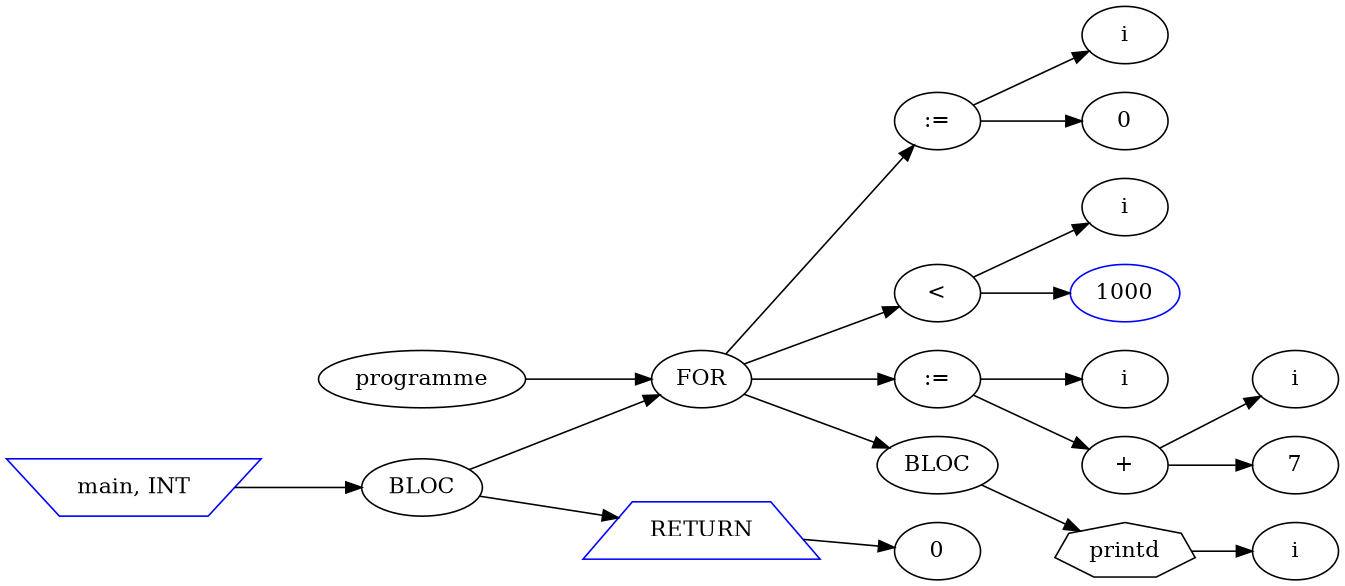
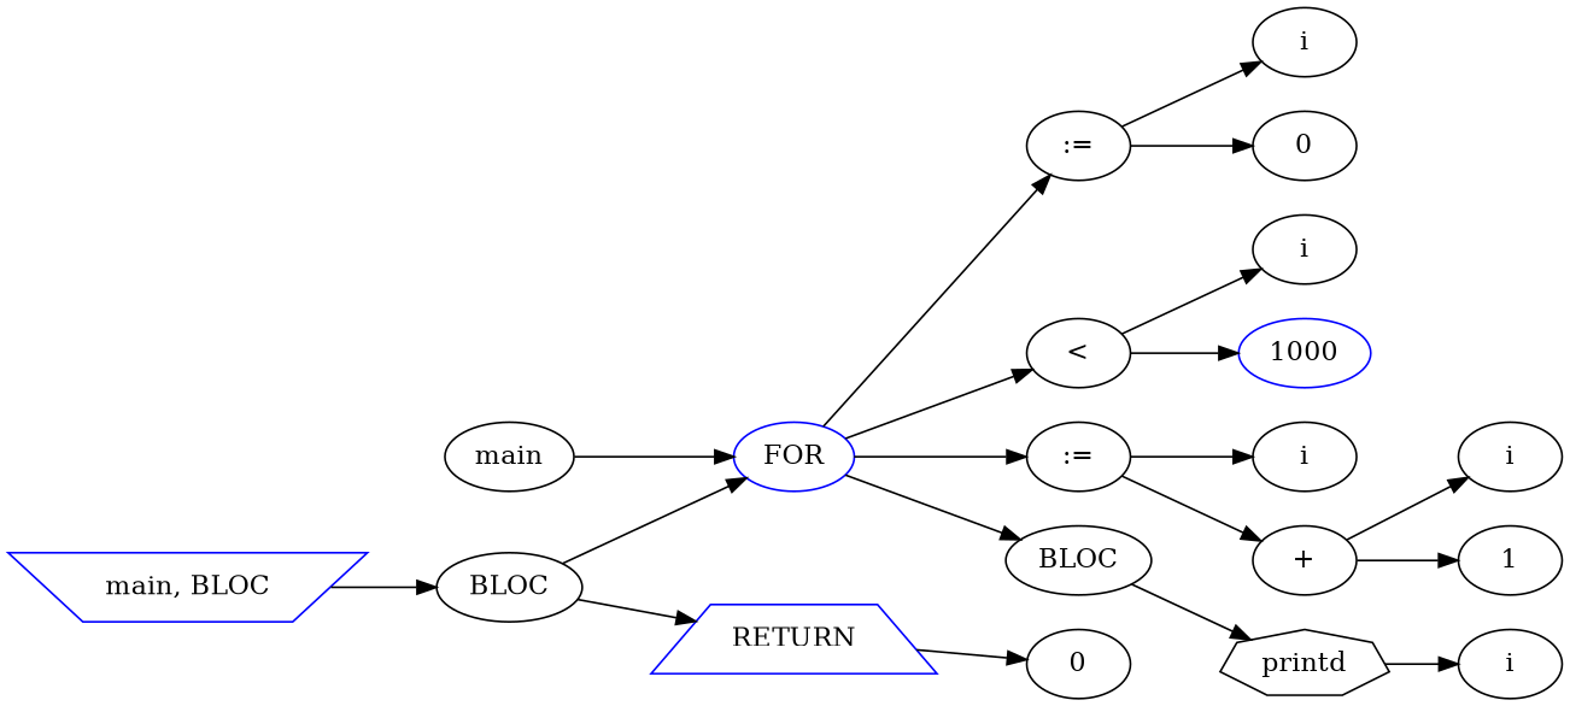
  digraph {
    rankdir=LR
-   n1 [label=programme]
-   n2 [label=FOR]
-   n3 [color=blue label="main, INT" shape=invtrapezium]
+   n1 [label=main]
+   n2 [label=FOR color=blue]
+   n3 [color=blue label="main, BLOC" shape=invtrapezium]
    n4 [label=BLOC]
    n5 [color=blue label=RETURN shape=trapezium]
    n6 [label=":="]
    n7 [label="<"]
    n8 [label=":="]
    n9 [label=BLOC]
    n10 [label=0]
    n11 [label=i]
    n12 [label=0]
    n13 [label=i]
    n14 [color=blue label=1000]
    n15 [label=i]
    n16 [label="+"]
    n17 [label=printd shape=septagon]
    n18 [label=i]
-   n19 [label=7]
+   n19 [label=1]
    n20 [label=i]
    n1 -> n2
    n2 -> n6
    n2 -> n7
    n2 -> n8
    n2 -> n9
    n3 -> n4
    n4 -> n2
    n4 -> n5
    n5 -> n10
    n6 -> n11
    n6 -> n12
    n7 -> n13
    n7 -> n14
    n8 -> n15
    n8 -> n16
    n9 -> n17
    n16 -> n18
    n16 -> n19
    n17 -> n20
  }
